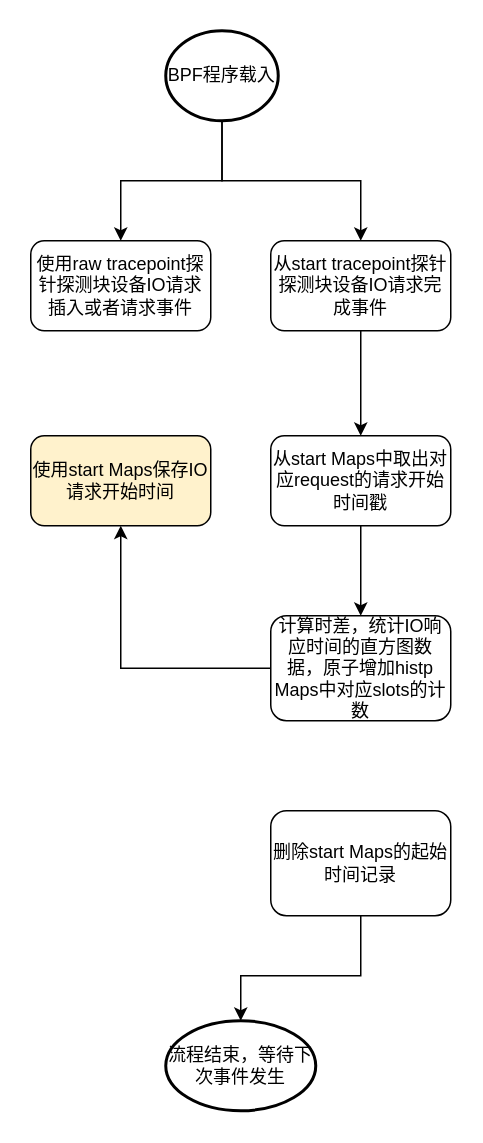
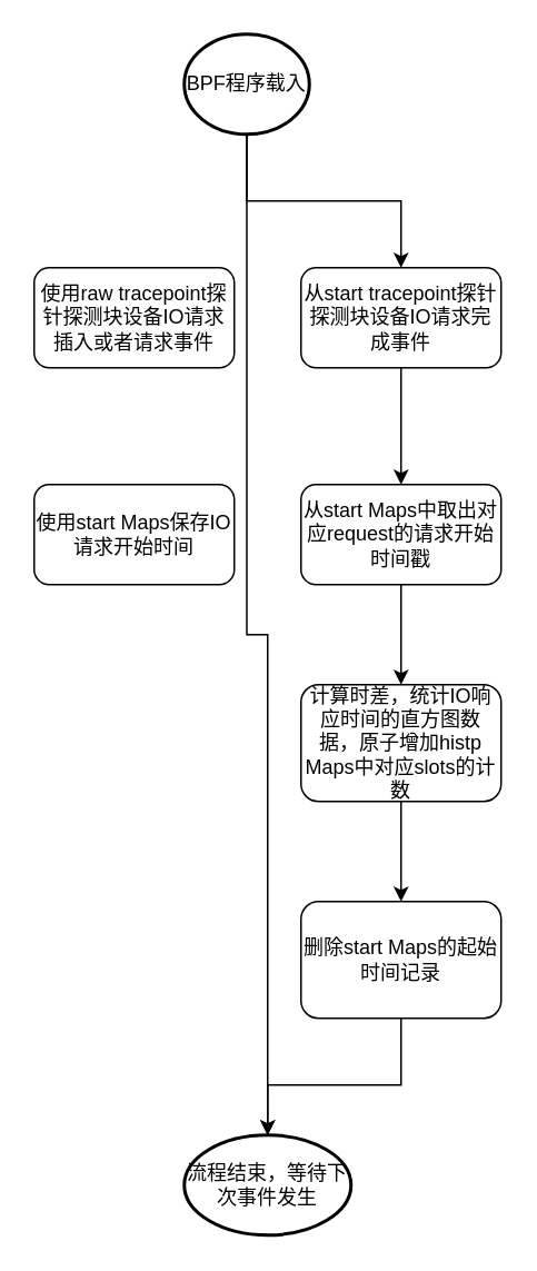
  <mxCell id="0" />
  <mxCell id="1" parent="0" />
- <mxCell id="2" style="edgeStyle=orthogonalEdgeStyle;rounded=0;orthogonalLoop=1;jettySize=auto;html=1;" edge="1" parent="1" source="4" target="5"><mxGeometry relative="1" as="geometry" /></mxCell>
+ <mxCell id="2" style="edgeStyle=orthogonalEdgeStyle;rounded=0;orthogonalLoop=1;jettySize=auto;html=1;" edge="1" parent="1" source="4" target="15"><mxGeometry relative="1" as="geometry" /></mxCell>
  <mxCell id="3" style="edgeStyle=orthogonalEdgeStyle;rounded=0;orthogonalLoop=1;jettySize=auto;html=1;entryX=0.5;entryY=0;entryDx=0;entryDy=0;" edge="1" parent="1" source="4" target="7"><mxGeometry relative="1" as="geometry" /></mxCell>
  <mxCell id="4" value="BPF程序载入" style="strokeWidth=2;html=1;shape=mxgraph.flowchart.start_1;whiteSpace=wrap;" vertex="1" parent="1"><mxGeometry x="110" y="20" width="75" height="60" as="geometry" /></mxCell>
  <mxCell id="5" value="使用raw tracepoint探针探测块设备IO请求插入或者请求事件" style="rounded=1;whiteSpace=wrap;html=1;fontSize=12;glass=0;strokeWidth=1;shadow=0;" vertex="1" parent="1"><mxGeometry x="20" y="160" width="120" height="60" as="geometry" /></mxCell>
  <mxCell id="6" style="edgeStyle=orthogonalEdgeStyle;rounded=0;orthogonalLoop=1;jettySize=auto;html=1;entryX=0.5;entryY=0;entryDx=0;entryDy=0;" edge="1" parent="1" source="7" target="10"><mxGeometry relative="1" as="geometry" /></mxCell>
  <mxCell id="7" value="从start tracepoint探针探测块设备IO请求完成事件" style="rounded=1;whiteSpace=wrap;html=1;fontSize=12;glass=0;strokeWidth=1;shadow=0;" vertex="1" parent="1"><mxGeometry x="180" y="160" width="120" height="60" as="geometry" /></mxCell>
- <mxCell id="8" value="使用start Maps保存IO请求开始时间" style="rounded=1;whiteSpace=wrap;html=1;fontSize=12;glass=0;strokeWidth=1;shadow=0;fillColor=#fff2cc;" vertex="1" parent="1"><mxGeometry x="20" y="290" width="120" height="60" as="geometry" /></mxCell>
+ <mxCell id="8" value="使用start Maps保存IO请求开始时间" style="rounded=1;whiteSpace=wrap;html=1;fontSize=12;glass=0;strokeWidth=1;shadow=0;" vertex="1" parent="1"><mxGeometry x="20" y="290" width="120" height="60" as="geometry" /></mxCell>
  <mxCell id="9" style="edgeStyle=orthogonalEdgeStyle;rounded=0;orthogonalLoop=1;jettySize=auto;html=1;" edge="1" parent="1" source="10" target="12"><mxGeometry relative="1" as="geometry" /></mxCell>
  <mxCell id="10" value="从start Maps中取出对应request的请求开始时间戳" style="rounded=1;whiteSpace=wrap;html=1;fontSize=12;glass=0;strokeWidth=1;shadow=0;" vertex="1" parent="1"><mxGeometry x="180" y="290" width="120" height="60" as="geometry" /></mxCell>
- <mxCell id="11" style="edgeStyle=orthogonalEdgeStyle;rounded=0;orthogonalLoop=1;jettySize=auto;html=1;" edge="1" parent="1" source="12" target="8"><mxGeometry relative="1" as="geometry" /></mxCell>
+ <mxCell id="11" style="edgeStyle=orthogonalEdgeStyle;rounded=0;orthogonalLoop=1;jettySize=auto;html=1;" edge="1" parent="1" source="12" target="14"><mxGeometry relative="1" as="geometry" /></mxCell>
  <mxCell id="12" value="计算时差，统计IO响应时间的直方图数据，原子增加histp Maps中对应slots的计数" style="rounded=1;whiteSpace=wrap;html=1;fontSize=12;glass=0;strokeWidth=1;shadow=0;" vertex="1" parent="1"><mxGeometry x="180" y="410" width="120" height="70" as="geometry" /></mxCell>
  <mxCell id="13" style="edgeStyle=orthogonalEdgeStyle;rounded=0;orthogonalLoop=1;jettySize=auto;html=1;entryX=0.5;entryY=0;entryDx=0;entryDy=0;entryPerimeter=0;" edge="1" parent="1" source="14" target="15"><mxGeometry relative="1" as="geometry"><Array as="points"><mxPoint x="240" y="650" /><mxPoint x="160" y="650" /></Array></mxGeometry></mxCell>
  <mxCell id="14" value="删除start Maps的起始时间记录" style="rounded=1;whiteSpace=wrap;html=1;fontSize=12;glass=0;strokeWidth=1;shadow=0;" vertex="1" parent="1"><mxGeometry x="180" y="540" width="120" height="70" as="geometry" /></mxCell>
  <mxCell id="15" value="流程结束，等待下次事件发生" style="strokeWidth=2;html=1;shape=mxgraph.flowchart.start_1;whiteSpace=wrap;" vertex="1" parent="1"><mxGeometry x="110" y="680" width="100" height="60" as="geometry" /></mxCell>
